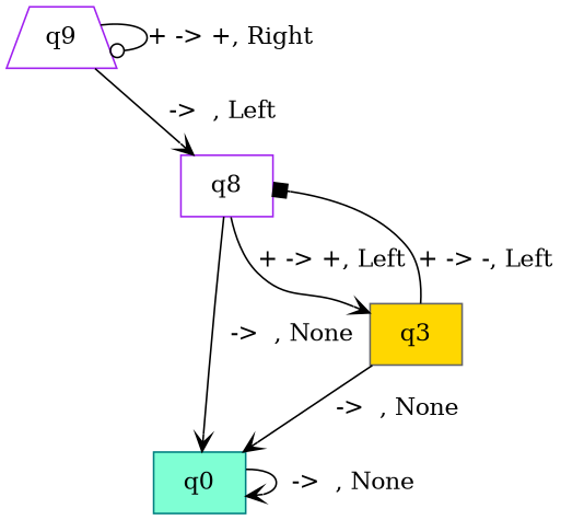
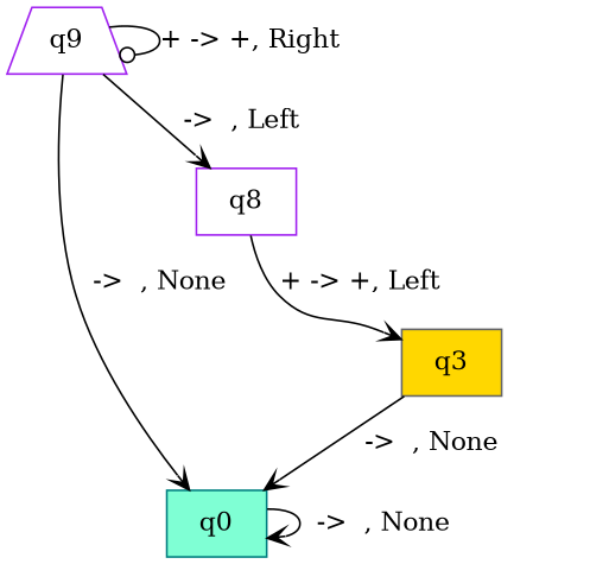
  digraph {
    node [color=purple fillcolor=white shape=box style=filled]
    edge [arrowhead=vee]
    q0 [color=teal fillcolor=aquamarine]
    n2 [label=q9 shape=trapezium]
    n3 [label=q8]
    q3 [color=gray40 fillcolor=gold]
    q0 -> q0 [label="  ->  , None"]
    n2 -> n2 [arrowhead=odot label="+ -> +, Right"]
    n2 -> n3 [label="  ->  , Left"]
-   n3 -> q0 [label="  ->  , None"]
+   n2 -> q0 [label="  ->  , None"]
    n3 -> q3 [label="+ -> +, Left"]
    q3 -> q0 [label="  ->  , None"]
-   q3 -> n3 [arrowhead=box label="+ -> -, Left"]
  }
